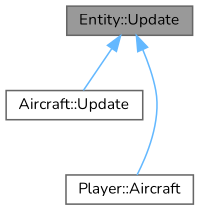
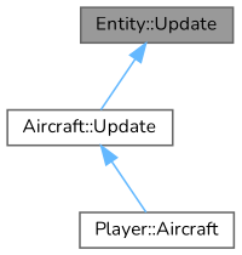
  digraph {
    fontname=Nunito
    rankdir=TB
    node [color=grey40 fillcolor=white fontname=Nunito fontsize=10 shape=box style=filled]
    edge [color=steelblue1 dir=back fontname=Nunito fontsize=10 labelfontname=Helvetica labelfontsize=10 style=solid]
    n1 [color=gray40 fillcolor=grey60 fontcolor=black height=0.2 label="Entity::Update" width=0.4]
    n2 [height=0.2 label="Aircraft::Update" width=0.4]
    n3 [height=0.2 label="Player::Aircraft" width=0.4]
    n1 -> n2
-   n1 -> n3
+   n2 -> n3
  }
